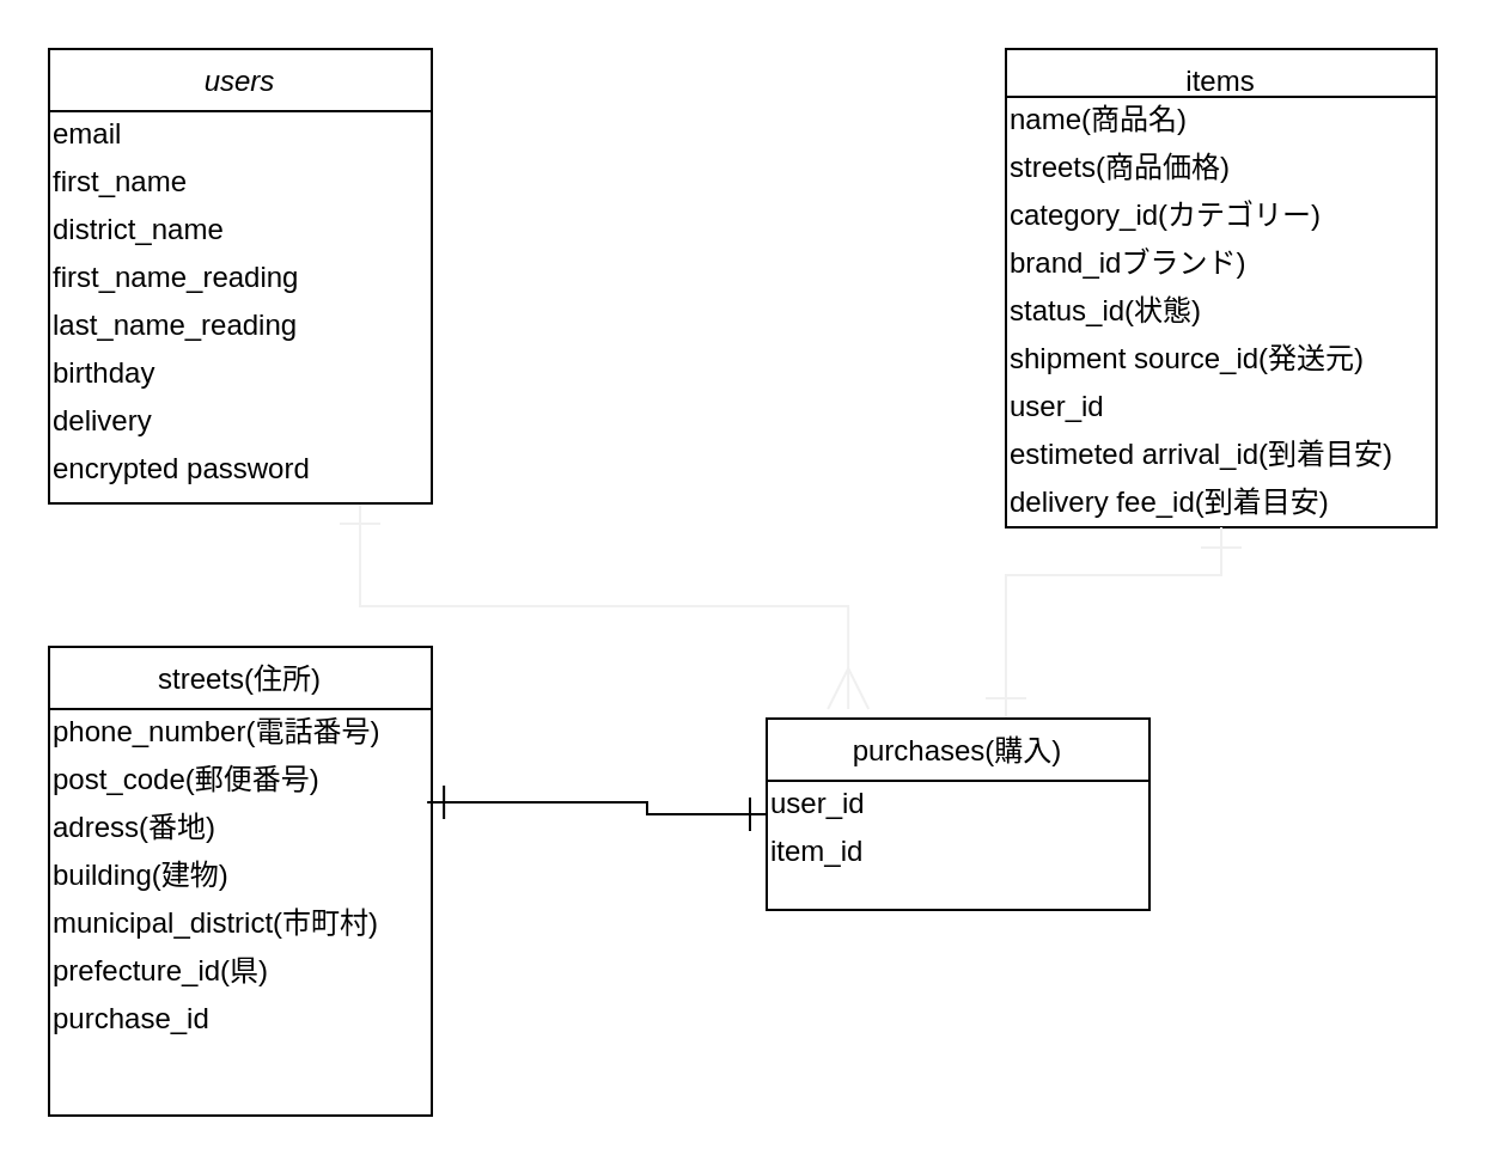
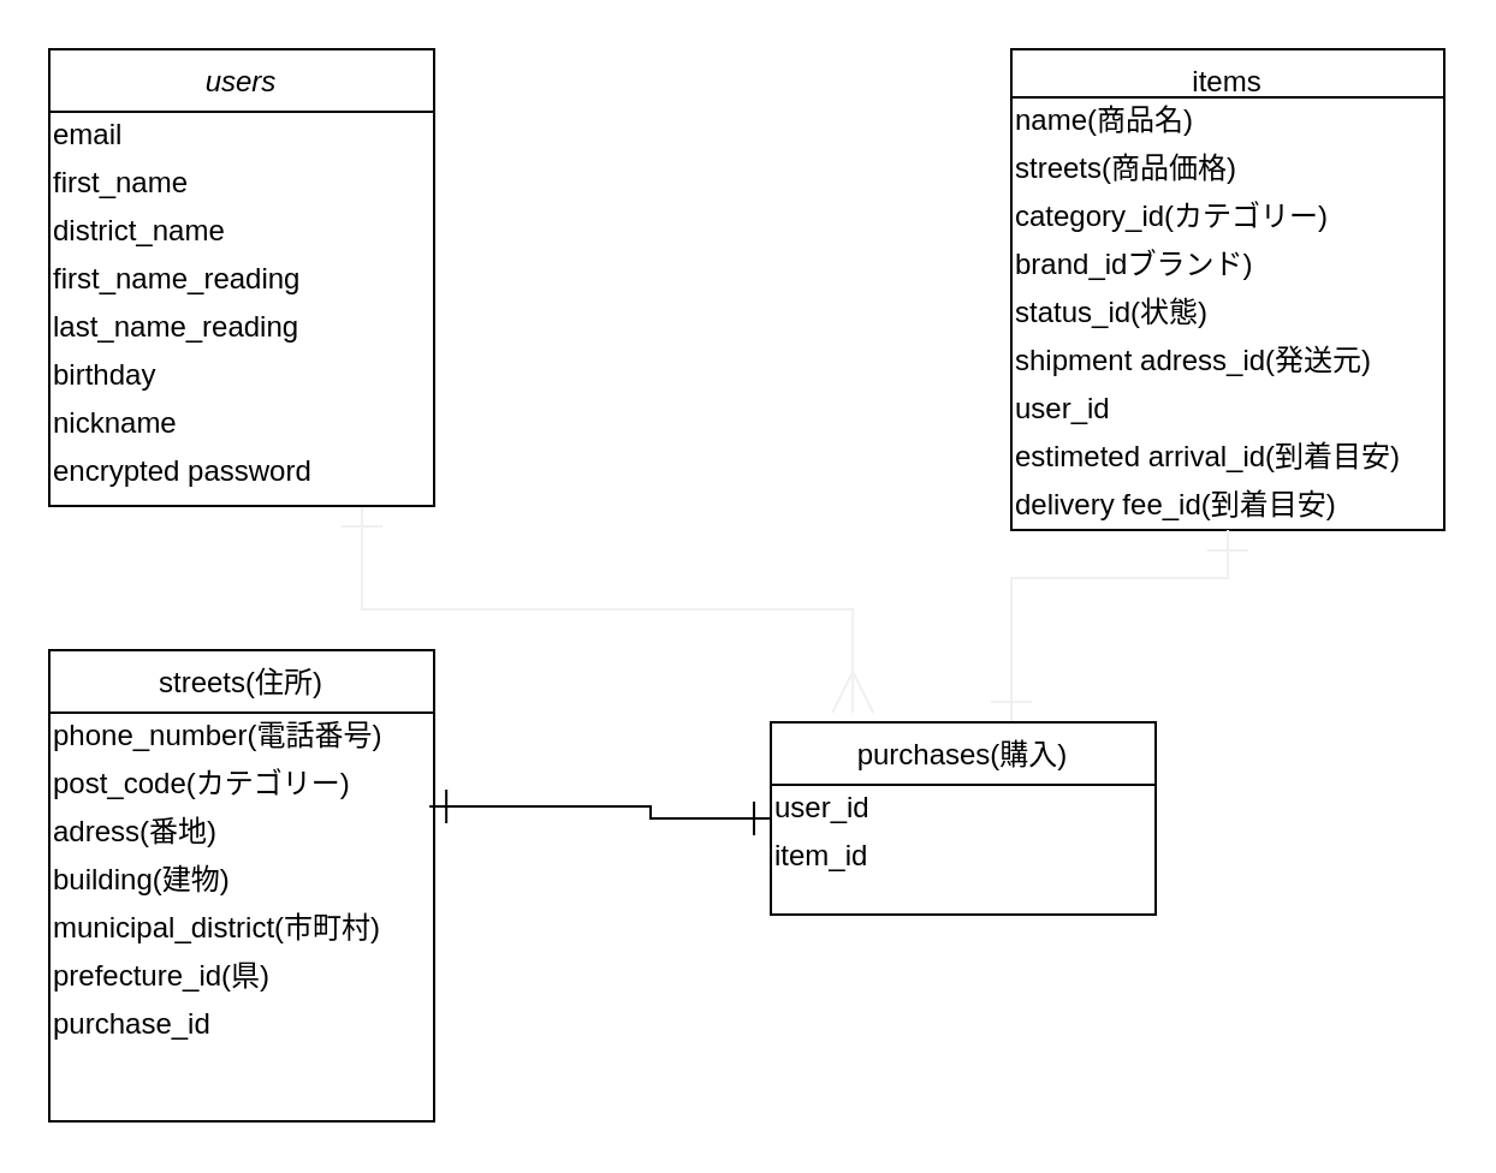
  <mxCell id="0" />
  <mxCell id="1" parent="0" />
  <mxCell id="2" style="edgeStyle=elbowEdgeStyle;rounded=0;orthogonalLoop=1;jettySize=auto;elbow=vertical;html=1;exitX=1;exitY=0;exitDx=0;exitDy=0;" parent="1" source="13" target="13" edge="1"><mxGeometry relative="1" as="geometry" /></mxCell>
  <mxCell id="3" style="edgeStyle=elbowEdgeStyle;rounded=0;orthogonalLoop=1;jettySize=auto;elbow=vertical;html=1;startArrow=ERone;startFill=0;startSize=15;endArrow=ERmany;endFill=0;endSize=15;targetPerimeterSpacing=0;strokeColor=#F0F0F0;entryX=0.213;entryY=-0.05;entryDx=0;entryDy=0;entryPerimeter=0;" parent="1" target="25" edge="1"><mxGeometry relative="1" as="geometry"><mxPoint x="290" y="330" as="targetPoint" /><mxPoint x="150" y="210" as="sourcePoint" /></mxGeometry></mxCell>
  <mxCell id="4" value="users" style="swimlane;fontStyle=2;align=center;verticalAlign=top;childLayout=stackLayout;horizontal=1;startSize=26;horizontalStack=0;resizeParent=1;resizeLast=0;collapsible=1;marginBottom=0;rounded=0;shadow=0;strokeWidth=1;" parent="1" vertex="1"><mxGeometry x="20" y="20" width="160" height="190" as="geometry"><mxRectangle x="230" y="140" width="160" height="26" as="alternateBounds" /></mxGeometry></mxCell>
  <mxCell id="5" value="email" style="text;html=1;align=left;verticalAlign=middle;resizable=0;points=[];autosize=1;" parent="4" vertex="1"><mxGeometry y="26" width="160" height="20" as="geometry" /></mxCell>
  <mxCell id="6" value="first_name" style="text;html=1;align=left;verticalAlign=middle;resizable=0;points=[];autosize=1;" parent="4" vertex="1"><mxGeometry y="46" width="160" height="20" as="geometry" /></mxCell>
  <mxCell id="7" value="district_name" style="text;html=1;align=left;verticalAlign=middle;resizable=0;points=[];autosize=1;" parent="4" vertex="1"><mxGeometry y="66" width="160" height="20" as="geometry" /></mxCell>
  <mxCell id="8" value="first_name_reading" style="text;html=1;align=left;verticalAlign=middle;resizable=0;points=[];autosize=1;" parent="4" vertex="1"><mxGeometry y="86" width="160" height="20" as="geometry" /></mxCell>
  <mxCell id="9" value="last_name_reading" style="text;html=1;align=left;verticalAlign=middle;resizable=0;points=[];autosize=1;" parent="4" vertex="1"><mxGeometry y="106" width="160" height="20" as="geometry" /></mxCell>
  <mxCell id="10" value="birthday" style="text;html=1;align=left;verticalAlign=middle;resizable=0;points=[];autosize=1;" parent="4" vertex="1"><mxGeometry y="126" width="160" height="20" as="geometry" /></mxCell>
- <mxCell id="11" value="delivery" style="text;html=1;align=left;verticalAlign=middle;resizable=0;points=[];autosize=1;" parent="4" vertex="1"><mxGeometry y="146" width="160" height="20" as="geometry" /></mxCell>
+ <mxCell id="11" value="nickname" style="text;html=1;align=left;verticalAlign=middle;resizable=0;points=[];autosize=1;" parent="4" vertex="1"><mxGeometry y="146" width="160" height="20" as="geometry" /></mxCell>
  <mxCell id="12" value="encrypted password" style="text;html=1;align=left;verticalAlign=middle;resizable=0;points=[];autosize=1;" parent="4" vertex="1"><mxGeometry y="166" width="160" height="20" as="geometry" /></mxCell>
  <mxCell id="13" value="items" style="swimlane;fontStyle=0;align=center;verticalAlign=top;childLayout=stackLayout;horizontal=1;startSize=20;horizontalStack=0;resizeParent=1;resizeLast=0;collapsible=1;marginBottom=0;rounded=0;shadow=0;strokeWidth=1;" parent="1" vertex="1"><mxGeometry x="420" y="20" width="180" height="200" as="geometry"><mxRectangle x="550" y="140" width="160" height="26" as="alternateBounds" /></mxGeometry></mxCell>
  <mxCell id="14" value="name(商品名)" style="text;html=1;align=left;verticalAlign=middle;resizable=0;points=[];autosize=1;" parent="13" vertex="1"><mxGeometry y="20" width="180" height="20" as="geometry" /></mxCell>
  <mxCell id="15" value="streets(商品価格)" style="text;html=1;align=left;verticalAlign=middle;resizable=0;points=[];autosize=1;" parent="13" vertex="1"><mxGeometry y="40" width="180" height="20" as="geometry" /></mxCell>
  <mxCell id="16" value="category_id(カテゴリー)" style="text;html=1;align=left;verticalAlign=middle;resizable=0;points=[];autosize=1;" parent="13" vertex="1"><mxGeometry y="60" width="180" height="20" as="geometry" /></mxCell>
  <mxCell id="17" value="brand_idブランド)" style="text;html=1;align=left;verticalAlign=middle;resizable=0;points=[];autosize=1;" parent="13" vertex="1"><mxGeometry y="80" width="180" height="20" as="geometry" /></mxCell>
  <mxCell id="18" value="status_id(状態)" style="text;html=1;align=left;verticalAlign=middle;resizable=0;points=[];autosize=1;" parent="13" vertex="1"><mxGeometry y="100" width="180" height="20" as="geometry" /></mxCell>
- <mxCell id="19" value="shipment source_id(発送元)" style="text;html=1;align=left;verticalAlign=middle;resizable=0;points=[];autosize=1;" parent="13" vertex="1"><mxGeometry y="120" width="180" height="20" as="geometry" /></mxCell>
+ <mxCell id="19" value="shipment adress_id(発送元)" style="text;html=1;align=left;verticalAlign=middle;resizable=0;points=[];autosize=1;" parent="13" vertex="1"><mxGeometry y="120" width="180" height="20" as="geometry" /></mxCell>
  <mxCell id="20" style="edgeStyle=elbowEdgeStyle;rounded=0;orthogonalLoop=1;jettySize=auto;elbow=vertical;html=1;exitX=1;exitY=0.5;exitDx=0;exitDy=0;" parent="13" edge="1"><mxGeometry relative="1" as="geometry"><mxPoint x="160" y="91" as="sourcePoint" /><mxPoint x="160" y="91" as="targetPoint" /></mxGeometry></mxCell>
  <mxCell id="21" value="user_id" style="text;html=1;align=left;verticalAlign=middle;resizable=0;points=[];autosize=1;" vertex="1" parent="13"><mxGeometry y="140" width="180" height="20" as="geometry" /></mxCell>
  <mxCell id="22" value="estimeted arrival_id(到着目安)" style="text;html=1;align=left;verticalAlign=middle;resizable=0;points=[];autosize=1;" vertex="1" parent="13"><mxGeometry y="160" width="180" height="20" as="geometry" /></mxCell>
  <mxCell id="23" value="delivery fee_id(到着目安)" style="text;html=1;align=left;verticalAlign=middle;resizable=0;points=[];autosize=1;" vertex="1" parent="13"><mxGeometry y="180" width="180" height="20" as="geometry" /></mxCell>
  <mxCell id="24" style="edgeStyle=elbowEdgeStyle;rounded=0;orthogonalLoop=1;jettySize=auto;elbow=vertical;html=1;startArrow=ERone;startFill=0;startSize=15;endArrow=ERone;endFill=0;endSize=15;targetPerimeterSpacing=0;strokeColor=#F0F0F0;entryX=0.5;entryY=1;entryDx=0;entryDy=0;" parent="1" target="13" edge="1"><mxGeometry relative="1" as="geometry"><mxPoint x="420" y="300" as="sourcePoint" /><mxPoint x="510" y="210" as="targetPoint" /><Array as="points"><mxPoint x="510" y="240" /><mxPoint x="500" y="260" /></Array></mxGeometry></mxCell>
  <mxCell id="25" value="purchases(購入)" style="swimlane;fontStyle=0;align=center;verticalAlign=top;childLayout=stackLayout;horizontal=1;startSize=26;horizontalStack=0;resizeParent=1;resizeLast=0;collapsible=1;marginBottom=0;rounded=0;shadow=0;strokeWidth=1;" parent="1" vertex="1"><mxGeometry x="320" y="300" width="160" height="80" as="geometry"><mxRectangle x="130" y="380" width="160" height="26" as="alternateBounds" /></mxGeometry></mxCell>
  <mxCell id="26" value="user_id" style="text;html=1;align=left;verticalAlign=middle;resizable=0;points=[];autosize=1;" parent="25" vertex="1"><mxGeometry y="26" width="160" height="20" as="geometry" /></mxCell>
  <mxCell id="27" value="item_id" style="text;html=1;align=left;verticalAlign=middle;resizable=0;points=[];autosize=1;" parent="25" vertex="1"><mxGeometry y="46" width="160" height="20" as="geometry" /></mxCell>
  <mxCell id="28" style="edgeStyle=orthogonalEdgeStyle;rounded=0;orthogonalLoop=1;jettySize=auto;html=1;exitX=0.988;exitY=-0.05;exitDx=0;exitDy=0;entryX=0;entryY=0.7;entryDx=0;entryDy=0;entryPerimeter=0;startArrow=ERone;startFill=0;endArrow=ERone;endFill=0;exitPerimeter=0;endSize=12;startSize=12;" edge="1" parent="1" source="32" target="26"><mxGeometry relative="1" as="geometry"><Array as="points"><mxPoint x="270" y="335" /><mxPoint x="270" y="340" /></Array></mxGeometry></mxCell>
  <mxCell id="29" value="streets(住所)" style="swimlane;fontStyle=0;align=center;verticalAlign=top;childLayout=stackLayout;horizontal=1;startSize=26;horizontalStack=0;resizeParent=1;resizeLast=0;collapsible=1;marginBottom=0;rounded=0;shadow=0;strokeWidth=1;" parent="1" vertex="1"><mxGeometry x="20" y="270" width="160" height="196" as="geometry"><mxRectangle x="340" y="380" width="170" height="26" as="alternateBounds" /></mxGeometry></mxCell>
  <mxCell id="30" value="phone_number(電話番号)" style="text;html=1;align=left;verticalAlign=middle;resizable=0;points=[];autosize=1;" parent="29" vertex="1"><mxGeometry y="26" width="160" height="20" as="geometry" /></mxCell>
- <mxCell id="31" value="post_code(郵便番号)" style="text;html=1;align=left;verticalAlign=middle;resizable=0;points=[];autosize=1;" parent="29" vertex="1"><mxGeometry y="46" width="160" height="20" as="geometry" /></mxCell>
+ <mxCell id="31" value="post_code(カテゴリー)" style="text;html=1;align=left;verticalAlign=middle;resizable=0;points=[];autosize=1;" parent="29" vertex="1"><mxGeometry y="46" width="160" height="20" as="geometry" /></mxCell>
  <mxCell id="32" value="adress(番地)" style="text;html=1;align=left;verticalAlign=middle;resizable=0;points=[];autosize=1;" parent="29" vertex="1"><mxGeometry y="66" width="160" height="20" as="geometry" /></mxCell>
  <mxCell id="33" value="building(建物)" style="text;html=1;align=left;verticalAlign=middle;resizable=0;points=[];autosize=1;" parent="29" vertex="1"><mxGeometry y="86" width="160" height="20" as="geometry" /></mxCell>
  <mxCell id="34" value="municipal_district(市町村)" style="text;html=1;align=left;verticalAlign=middle;resizable=0;points=[];autosize=1;" parent="29" vertex="1"><mxGeometry y="106" width="160" height="20" as="geometry" /></mxCell>
  <mxCell id="35" value="prefecture_id(県)" style="text;html=1;align=left;verticalAlign=middle;resizable=0;points=[];autosize=1;" vertex="1" parent="29"><mxGeometry y="126" width="160" height="20" as="geometry" /></mxCell>
  <mxCell id="36" value="purchase_id" style="text;html=1;align=left;verticalAlign=middle;resizable=0;points=[];autosize=1;" vertex="1" parent="29"><mxGeometry y="146" width="160" height="20" as="geometry" /></mxCell>
